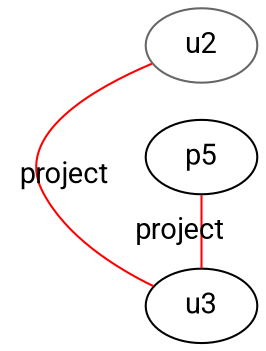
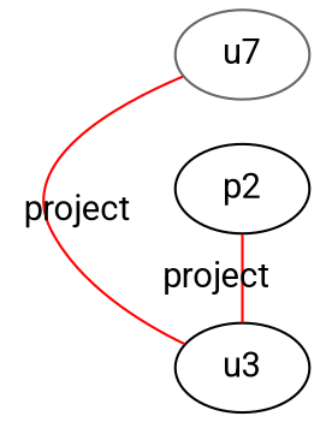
  digraph {
    fontname=Roboto
    rankdir=LR
    node [color=black fontname=Roboto]
    edge [color=red dir=none fontname=Roboto]
-   u2 [color=gray40]
-   p2 [label=p5]
+   u2 [color=gray40 label=u7]
+   p2
    u3
    subgraph sub_1 {
      rank=same
      u2
      p2
      u3
    }
    u2 -> u3 [label=project]
    p2 -> u3 [label=project]
  }
